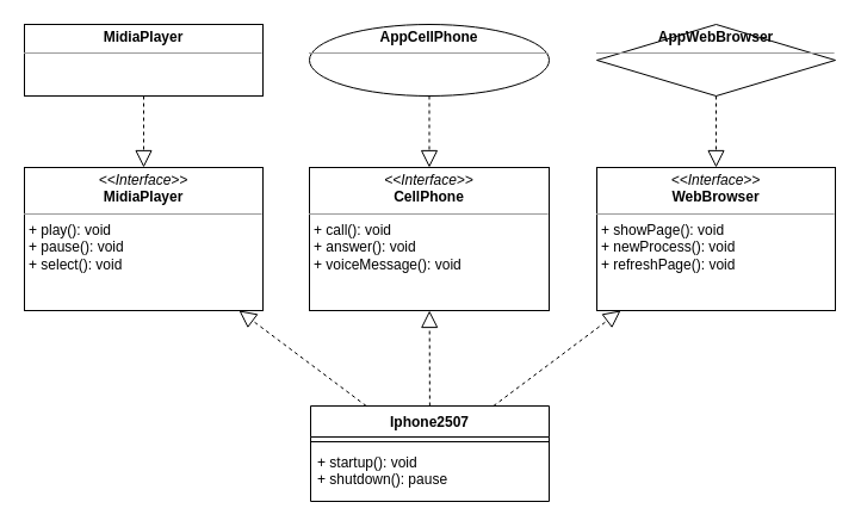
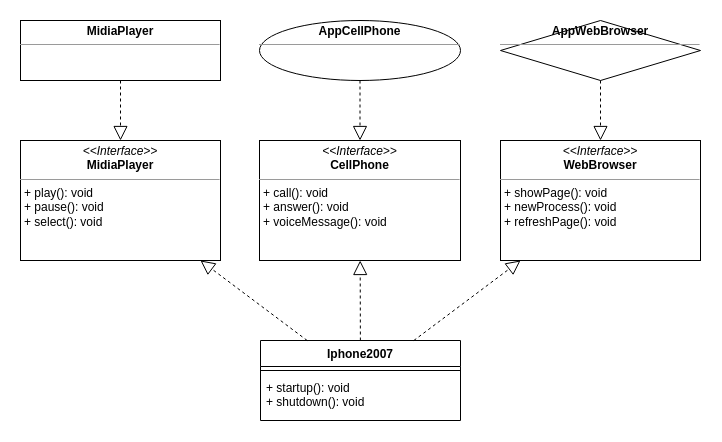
  <mxCell id="0" />
  <mxCell id="1" parent="0" />
  <mxCell id="2" value="&lt;p style=&quot;margin:0px;margin-top:4px;text-align:center;&quot;&gt;&lt;i&gt;&amp;lt;&amp;lt;Interface&amp;gt;&amp;gt;&lt;/i&gt;&lt;br&gt;&lt;b&gt;MidiaPlayer&lt;/b&gt;&lt;/p&gt;&lt;hr size=&quot;1&quot;&gt;&lt;p style=&quot;margin:0px;margin-left:4px;&quot;&gt;&lt;/p&gt;&lt;p style=&quot;margin:0px;margin-left:4px;&quot;&gt;+ play(): void&lt;br&gt;+ pause(): void&lt;/p&gt;&lt;p style=&quot;margin:0px;margin-left:4px;&quot;&gt;+ select(): void&lt;/p&gt;" style="verticalAlign=top;align=left;overflow=fill;fontSize=12;fontFamily=Helvetica;html=1;whiteSpace=wrap;" vertex="1" parent="1"><mxGeometry x="20" y="140" width="200" height="120" as="geometry" /></mxCell>
  <mxCell id="3" value="&lt;p style=&quot;margin:0px;margin-top:4px;text-align:center;&quot;&gt;&lt;i&gt;&amp;lt;&amp;lt;Interface&amp;gt;&amp;gt;&lt;/i&gt;&lt;br&gt;&lt;b&gt;CellPhone&lt;/b&gt;&lt;/p&gt;&lt;hr size=&quot;1&quot;&gt;&lt;p style=&quot;margin:0px;margin-left:4px;&quot;&gt;&lt;/p&gt;&lt;p style=&quot;margin:0px;margin-left:4px;&quot;&gt;+ call(): void&lt;br&gt;+ answer(): void&lt;/p&gt;&lt;p style=&quot;margin:0px;margin-left:4px;&quot;&gt;+ voiceMessage(): void&lt;/p&gt;" style="verticalAlign=top;align=left;overflow=fill;fontSize=12;fontFamily=Helvetica;html=1;whiteSpace=wrap;" vertex="1" parent="1"><mxGeometry x="259" y="140" width="201" height="120" as="geometry" /></mxCell>
  <mxCell id="4" value="&lt;p style=&quot;margin:0px;margin-top:4px;text-align:center;&quot;&gt;&lt;i&gt;&amp;lt;&amp;lt;Interface&amp;gt;&amp;gt;&lt;/i&gt;&lt;br&gt;&lt;b&gt;WebBrowser&lt;/b&gt;&lt;/p&gt;&lt;hr size=&quot;1&quot;&gt;&lt;p style=&quot;margin:0px;margin-left:4px;&quot;&gt;&lt;/p&gt;&lt;p style=&quot;margin:0px;margin-left:4px;&quot;&gt;+ showPage(): void&lt;br&gt;+ newProcess(): void&lt;/p&gt;&lt;p style=&quot;margin:0px;margin-left:4px;&quot;&gt;+ refreshPage(): void&lt;/p&gt;" style="verticalAlign=top;align=left;overflow=fill;fontSize=12;fontFamily=Helvetica;html=1;whiteSpace=wrap;" vertex="1" parent="1"><mxGeometry x="500" y="140" width="200" height="120" as="geometry" /></mxCell>
- <mxCell id="5" value="Iphone2507" style="swimlane;fontStyle=1;align=center;verticalAlign=top;childLayout=stackLayout;horizontal=1;startSize=26;horizontalStack=0;resizeParent=1;resizeParentMax=0;resizeLast=0;collapsible=1;marginBottom=0;whiteSpace=wrap;html=1;" vertex="1" parent="1"><mxGeometry x="260" y="340" width="200" height="80" as="geometry" /></mxCell>
+ <mxCell id="5" value="Iphone2007" style="swimlane;fontStyle=1;align=center;verticalAlign=top;childLayout=stackLayout;horizontal=1;startSize=26;horizontalStack=0;resizeParent=1;resizeParentMax=0;resizeLast=0;collapsible=1;marginBottom=0;whiteSpace=wrap;html=1;" vertex="1" parent="1"><mxGeometry x="260" y="340" width="200" height="80" as="geometry" /></mxCell>
  <mxCell id="6" value="" style="line;strokeWidth=1;fillColor=none;align=left;verticalAlign=middle;spacingTop=-1;spacingLeft=3;spacingRight=3;rotatable=0;labelPosition=right;points=[];portConstraint=eastwest;strokeColor=inherit;" vertex="1" parent="5"><mxGeometry y="26" width="200" height="8" as="geometry" /></mxCell>
- <mxCell id="7" value="+ startup(): void&lt;br&gt;+ shutdown(): pause" style="text;strokeColor=none;fillColor=none;align=left;verticalAlign=top;spacingLeft=4;spacingRight=4;overflow=hidden;rotatable=0;points=[[0,0.5],[1,0.5]];portConstraint=eastwest;whiteSpace=wrap;html=1;" vertex="1" parent="5"><mxGeometry y="34" width="200" height="46" as="geometry" /></mxCell>
+ <mxCell id="7" value="+ startup(): void&lt;br&gt;+ shutdown(): void" style="text;strokeColor=none;fillColor=none;align=left;verticalAlign=top;spacingLeft=4;spacingRight=4;overflow=hidden;rotatable=0;points=[[0,0.5],[1,0.5]];portConstraint=eastwest;whiteSpace=wrap;html=1;" vertex="1" parent="5"><mxGeometry y="34" width="200" height="46" as="geometry" /></mxCell>
  <mxCell id="8" value="" style="endArrow=block;dashed=1;endFill=0;endSize=12;html=1;rounded=0;" edge="1" parent="1" source="5" target="2"><mxGeometry width="160" relative="1" as="geometry"><mxPoint x="250" y="250" as="sourcePoint" /><mxPoint x="230" y="249.5" as="targetPoint" /></mxGeometry></mxCell>
  <mxCell id="9" value="" style="endArrow=block;dashed=1;endFill=0;endSize=12;html=1;rounded=0;" edge="1" parent="1" source="5" target="3"><mxGeometry width="160" relative="1" as="geometry"><mxPoint x="370" y="200" as="sourcePoint" /><mxPoint x="550" y="190" as="targetPoint" /></mxGeometry></mxCell>
  <mxCell id="10" value="" style="endArrow=block;dashed=1;endFill=0;endSize=12;html=1;rounded=0;" edge="1" parent="1" source="5" target="4"><mxGeometry width="160" relative="1" as="geometry"><mxPoint x="520" y="210" as="sourcePoint" /><mxPoint x="680" y="210" as="targetPoint" /></mxGeometry></mxCell>
  <mxCell id="11" value="&lt;p style=&quot;margin:0px;margin-top:4px;text-align:center;&quot;&gt;&lt;b&gt;MidiaPlayer&lt;/b&gt;&lt;/p&gt;&lt;hr size=&quot;1&quot;&gt;&lt;div style=&quot;height:2px;&quot;&gt;&lt;/div&gt;" style="verticalAlign=top;align=left;overflow=fill;fontSize=12;fontFamily=Helvetica;html=1;whiteSpace=wrap;" vertex="1" parent="1"><mxGeometry x="20" y="20" width="200" height="60" as="geometry" /></mxCell>
  <mxCell id="12" value="&lt;p style=&quot;margin:0px;margin-top:4px;text-align:center;&quot;&gt;&lt;b&gt;AppCellPhone&lt;/b&gt;&lt;/p&gt;&lt;hr size=&quot;1&quot;&gt;&lt;div style=&quot;height:2px;&quot;&gt;&lt;/div&gt;" style="ellipse;verticalAlign=top;align=left;overflow=fill;fontSize=12;fontFamily=Helvetica;html=1;whiteSpace=wrap;" vertex="1" parent="1"><mxGeometry x="259" y="20" width="201" height="60" as="geometry" /></mxCell>
  <mxCell id="13" value="&lt;p style=&quot;margin:0px;margin-top:4px;text-align:center;&quot;&gt;&lt;b&gt;AppWebBrowser&lt;/b&gt;&lt;/p&gt;&lt;hr size=&quot;1&quot;&gt;&lt;div style=&quot;height:2px;&quot;&gt;&lt;/div&gt;" style="rhombus;verticalAlign=top;align=left;overflow=fill;fontSize=12;fontFamily=Helvetica;html=1;whiteSpace=wrap;" vertex="1" parent="1"><mxGeometry x="500" y="20" width="200" height="60" as="geometry" /></mxCell>
  <mxCell id="14" value="" style="endArrow=block;dashed=1;endFill=0;endSize=12;html=1;rounded=0;" edge="1" parent="1" source="11" target="2"><mxGeometry width="160" relative="1" as="geometry"><mxPoint x="120" y="110" as="sourcePoint" /><mxPoint x="280" y="110" as="targetPoint" /></mxGeometry></mxCell>
  <mxCell id="15" value="" style="endArrow=block;dashed=1;endFill=0;endSize=12;html=1;rounded=0;" edge="1" parent="1" source="12" target="3"><mxGeometry width="160" relative="1" as="geometry"><mxPoint x="300" y="110" as="sourcePoint" /><mxPoint x="460" y="110" as="targetPoint" /></mxGeometry></mxCell>
  <mxCell id="16" value="" style="endArrow=block;dashed=1;endFill=0;endSize=12;html=1;rounded=0;" edge="1" parent="1" source="13" target="4"><mxGeometry width="160" relative="1" as="geometry"><mxPoint x="480" y="110" as="sourcePoint" /><mxPoint x="640" y="110" as="targetPoint" /></mxGeometry></mxCell>
